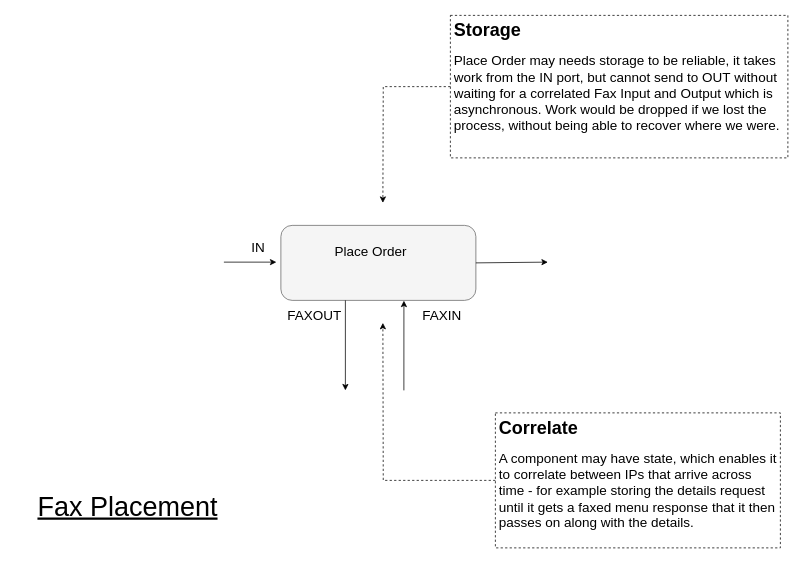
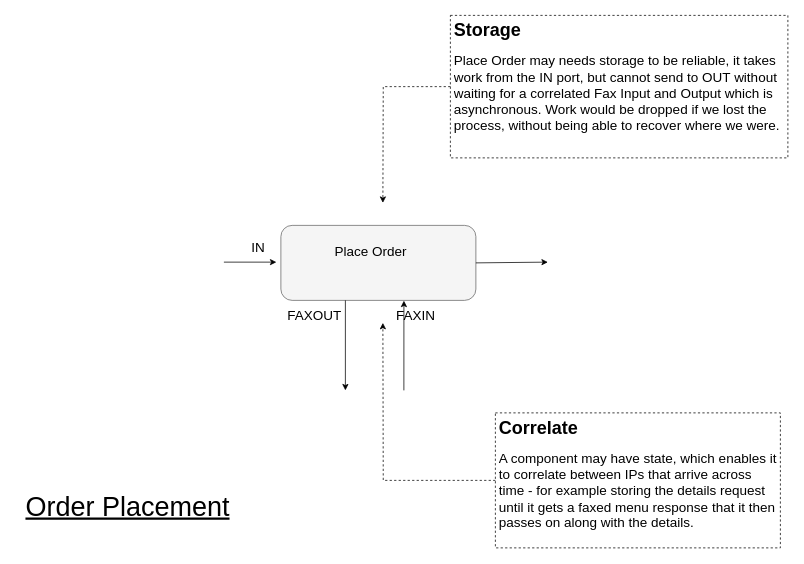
  <mxCell id="0" />
  <mxCell id="1" parent="0" />
  <mxCell id="2" value="" style="endArrow=classic;html=1;" edge="1" parent="1"><mxGeometry width="50" height="50" relative="1" as="geometry"><mxPoint x="298" y="349" as="sourcePoint" /><mxPoint x="368" y="349" as="targetPoint" /></mxGeometry></mxCell>
  <mxCell id="3" value="&lt;font style=&quot;font-size: 18px&quot;&gt;IN&lt;/font&gt;" style="text;html=1;strokeColor=none;fillColor=none;align=center;verticalAlign=middle;whiteSpace=wrap;rounded=0;" vertex="1" parent="1"><mxGeometry x="314" y="320" width="60" height="20" as="geometry" /></mxCell>
  <mxCell id="4" value="" style="rounded=1;whiteSpace=wrap;html=1;fillColor=#f5f5f5;strokeColor=#666666;fontColor=#333333;" vertex="1" parent="1"><mxGeometry x="374" y="300" width="260" height="100" as="geometry" /></mxCell>
  <mxCell id="5" value="&lt;font style=&quot;font-size: 18px&quot;&gt;Place Order&lt;/font&gt;" style="text;html=1;strokeColor=none;fillColor=none;align=center;verticalAlign=middle;whiteSpace=wrap;rounded=0;" vertex="1" parent="1"><mxGeometry x="439" y="310" width="110" height="50" as="geometry" /></mxCell>
  <mxCell id="6" value="" style="endArrow=classic;html=1;exitX=1;exitY=0.5;exitDx=0;exitDy=0;" edge="1" parent="1"><mxGeometry width="50" height="50" relative="1" as="geometry"><mxPoint x="634" y="350" as="sourcePoint" /><mxPoint x="730" y="349" as="targetPoint" /></mxGeometry></mxCell>
- <mxCell id="7" value="&lt;span style=&quot;font-size: 36px&quot;&gt;&lt;u&gt;Fax Placement&lt;/u&gt;&lt;/span&gt;" style="text;html=1;strokeColor=none;fillColor=none;align=center;verticalAlign=middle;whiteSpace=wrap;rounded=0;" vertex="1" parent="1"><mxGeometry x="20" y="650" width="300" height="50" as="geometry" /></mxCell>
+ <mxCell id="7" value="&lt;span style=&quot;font-size: 36px&quot;&gt;&lt;u&gt;Order Placement&lt;/u&gt;&lt;/span&gt;" style="text;html=1;strokeColor=none;fillColor=none;align=center;verticalAlign=middle;whiteSpace=wrap;rounded=0;" vertex="1" parent="1"><mxGeometry x="20" y="650" width="300" height="50" as="geometry" /></mxCell>
  <mxCell id="8" value="" style="endArrow=classic;html=1;" edge="1" parent="1"><mxGeometry width="50" height="50" relative="1" as="geometry"><mxPoint x="460" y="400" as="sourcePoint" /><mxPoint x="460" y="520" as="targetPoint" /></mxGeometry></mxCell>
  <mxCell id="9" value="&lt;font style=&quot;font-size: 18px&quot;&gt;FAXOUT&lt;/font&gt;" style="text;html=1;strokeColor=none;fillColor=none;align=center;verticalAlign=middle;whiteSpace=wrap;rounded=0;" vertex="1" parent="1"><mxGeometry x="389" y="410" width="60" height="20" as="geometry" /></mxCell>
  <mxCell id="10" value="" style="endArrow=classic;html=1;entryX=0.631;entryY=1.004;entryDx=0;entryDy=0;entryPerimeter=0;" edge="1" parent="1" target="4"><mxGeometry width="50" height="50" relative="1" as="geometry"><mxPoint x="538" y="520" as="sourcePoint" /><mxPoint x="470" y="530" as="targetPoint" /></mxGeometry></mxCell>
- <mxCell id="11" value="&lt;font style=&quot;font-size: 18px&quot;&gt;FAXIN&lt;/font&gt;" style="text;html=1;strokeColor=none;fillColor=none;align=center;verticalAlign=middle;whiteSpace=wrap;rounded=0;" vertex="1" parent="1"><mxGeometry x="559" y="410" width="60" height="20" as="geometry" /></mxCell>
+ <mxCell id="11" value="&lt;font style=&quot;font-size: 18px&quot;&gt;FAXIN&lt;/font&gt;" style="text;html=1;strokeColor=none;fillColor=none;align=center;verticalAlign=middle;whiteSpace=wrap;rounded=0;" vertex="1" parent="1"><mxGeometry x="524" y="410" width="60" height="20" as="geometry" /></mxCell>
  <mxCell id="12" style="edgeStyle=orthogonalEdgeStyle;rounded=0;orthogonalLoop=1;jettySize=auto;html=1;dashed=1;" edge="1" parent="1" source="13"><mxGeometry relative="1" as="geometry"><mxPoint x="510" y="430" as="targetPoint" /></mxGeometry></mxCell>
  <mxCell id="13" value="&lt;h1&gt;Correlate&lt;/h1&gt;&lt;p&gt;&lt;font style=&quot;font-size: 18px&quot;&gt;A component may have state, which enables it to correlate between IPs that arrive across time - for example storing the details request until it gets a faxed menu response that it then passes on along with the details.&lt;/font&gt;&lt;/p&gt;" style="text;html=1;strokeColor=default;fillColor=none;spacing=5;spacingTop=-20;whiteSpace=wrap;overflow=hidden;rounded=0;dashed=1;" vertex="1" parent="1"><mxGeometry x="660" y="550" width="380" height="180" as="geometry" /></mxCell>
  <mxCell id="14" style="edgeStyle=orthogonalEdgeStyle;rounded=0;orthogonalLoop=1;jettySize=auto;html=1;dashed=1;" edge="1" parent="1" source="15"><mxGeometry relative="1" as="geometry"><mxPoint x="510" y="270" as="targetPoint" /></mxGeometry></mxCell>
  <mxCell id="15" value="&lt;h1&gt;Storage&lt;/h1&gt;&lt;p&gt;&lt;span style=&quot;font-size: 18px&quot;&gt;Place Order may needs storage to be reliable, it takes work from the IN port, but cannot send to OUT without waiting for a correlated Fax Input and Output which is asynchronous. Work would be dropped if we lost the process, without being able to recover where we were.&lt;/span&gt;&lt;/p&gt;" style="text;html=1;strokeColor=default;fillColor=none;spacing=5;spacingTop=-20;whiteSpace=wrap;overflow=hidden;rounded=0;dashed=1;" vertex="1" parent="1"><mxGeometry x="600" y="20" width="450" height="190" as="geometry" /></mxCell>
